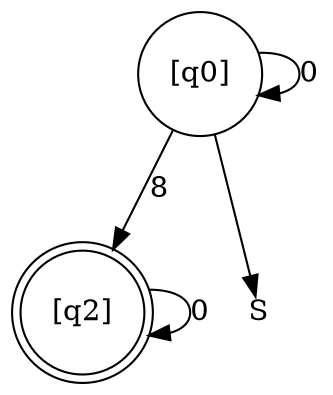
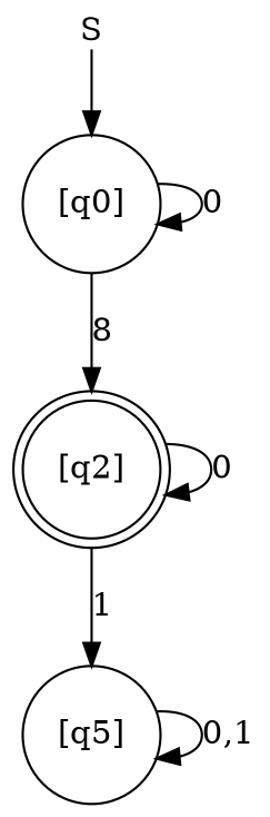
  digraph {
    fontname="DejaVu Serif"
    rankdir=TB
    node [fontname="DejaVu Serif" shape=circle]
    edge [fontname="DejaVu Serif"]
    "[q2]" [shape=doublecircle]
+   "[q5]"
    "[q0]"
    S [shape=plain]
    "[q2]" -> "[q2]" [label=0]
+   "[q2]" -> "[q5]" [label=1]
+   "[q5]" -> "[q5]" [label="0,1"]
    "[q0]" -> "[q2]" [label=8]
    "[q0]" -> "[q0]" [label=0]
-   "[q0]" -> S
+   S -> "[q0]"
  }
